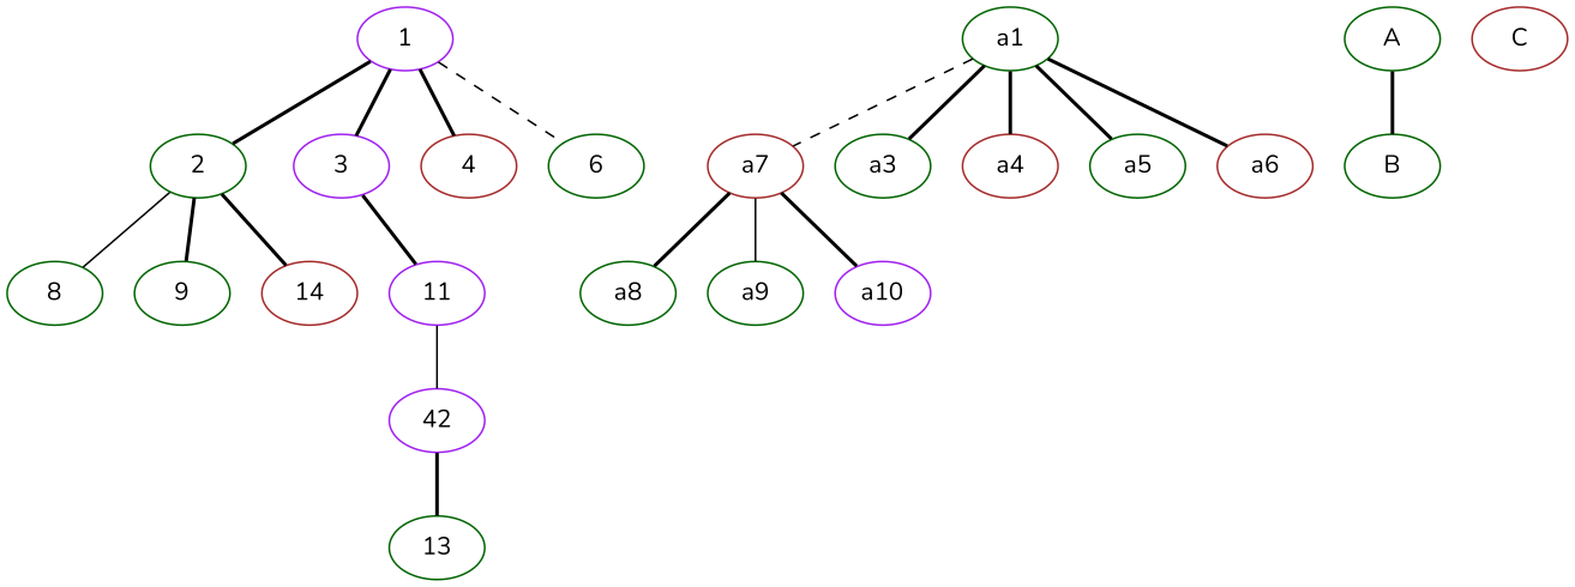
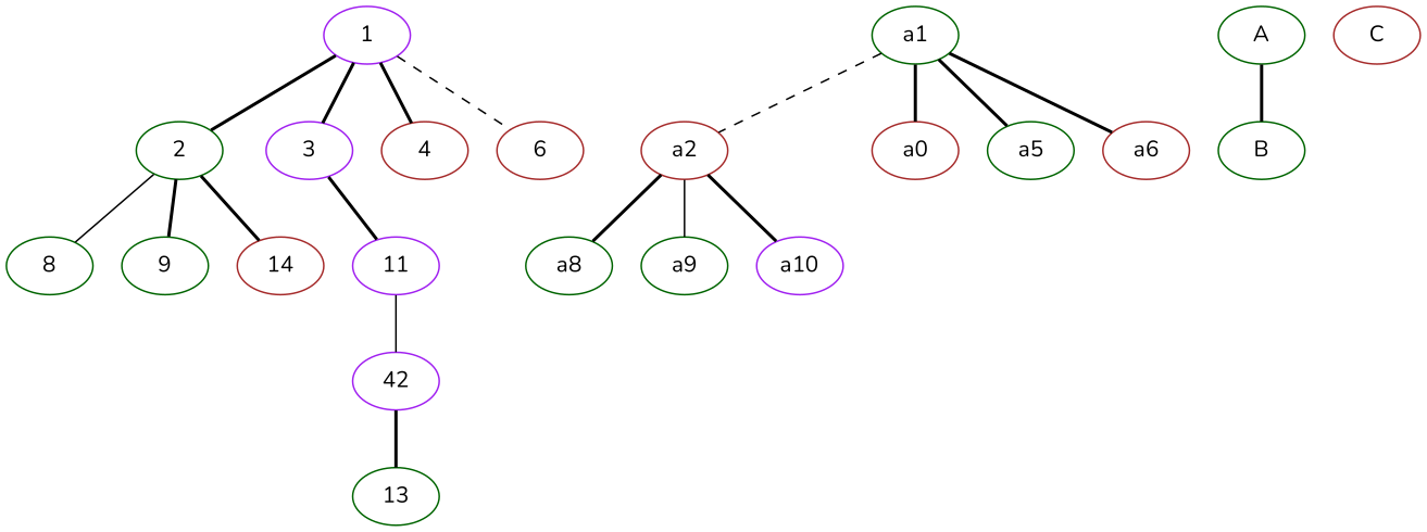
  graph {
    fontname=Nunito
    node [color=darkgreen fontname=Nunito]
    edge [fontname=Nunito style=bold]
    2 [height=0.50 width=0.75]
    3 [color=purple height=0.50 width=0.75]
    4 [color=brown height=0.50 width=0.75]
-   6 [height=0.50 width=0.75]
+   6 [color=brown height=0.50 width=0.75]
    8 [height=0.50 width=0.75]
    9 [height=0.50 width=0.75]
    n7 [color=brown height=0.50 label=14 width=0.75]
-   a2 [color=brown height=0.50 width=0.75 label=a7]
-   a3 [height=0.50 width=0.75]
-   a4 [color=brown height=0.50 width=0.75]
+   a2 [color=brown height=0.50 width=0.75]
+   a4 [color=brown height=0.50 width=0.75 label=a0]
    a5 [height=0.50 width=0.75]
    a6 [color=brown height=0.50 width=0.75]
    a8 [height=0.50 width=0.75]
    a9 [height=0.50 width=0.75]
    a10 [color=purple height=0.50 width=0.75]
    11 [color=purple height=0.50 width=0.75]
    n17 [color=purple height=0.50 label=42 width=0.75]
    1 [color=purple height=0.50 width=0.75]
    13 [height=0.50 width=0.75]
    a1 [height=0.50 width=0.75]
    A [height=0.50 width=0.75]
    B [height=0.50 width=0.75]
    C [color=brown height=0.50 width=0.75]
    subgraph sub_1 {
      2
      3
      4
      6
    }
    subgraph sub_2 {
      8
      9
      n7
    }
    subgraph sub_3 {
      a2
-     a3
      a4
      a5
      a6
    }
    subgraph sub_4 {
      a8
      a9
      a10
    }
    2 -- 8 [style=solid]
    2 -- 9
    2 -- n7
    3 -- 11
    a2 -- a8
    a2 -- a9 [style=solid]
    a2 -- a10
    11 -- n17 [style=solid]
    n17 -- 13
    1 -- 2
    1 -- 3
    1 -- 4
    1 -- 6 [style=dashed]
    a1 -- a2 [style=dashed]
-   a1 -- a3
    a1 -- a4
    a1 -- a5
    a1 -- a6
    A -- B
  }
